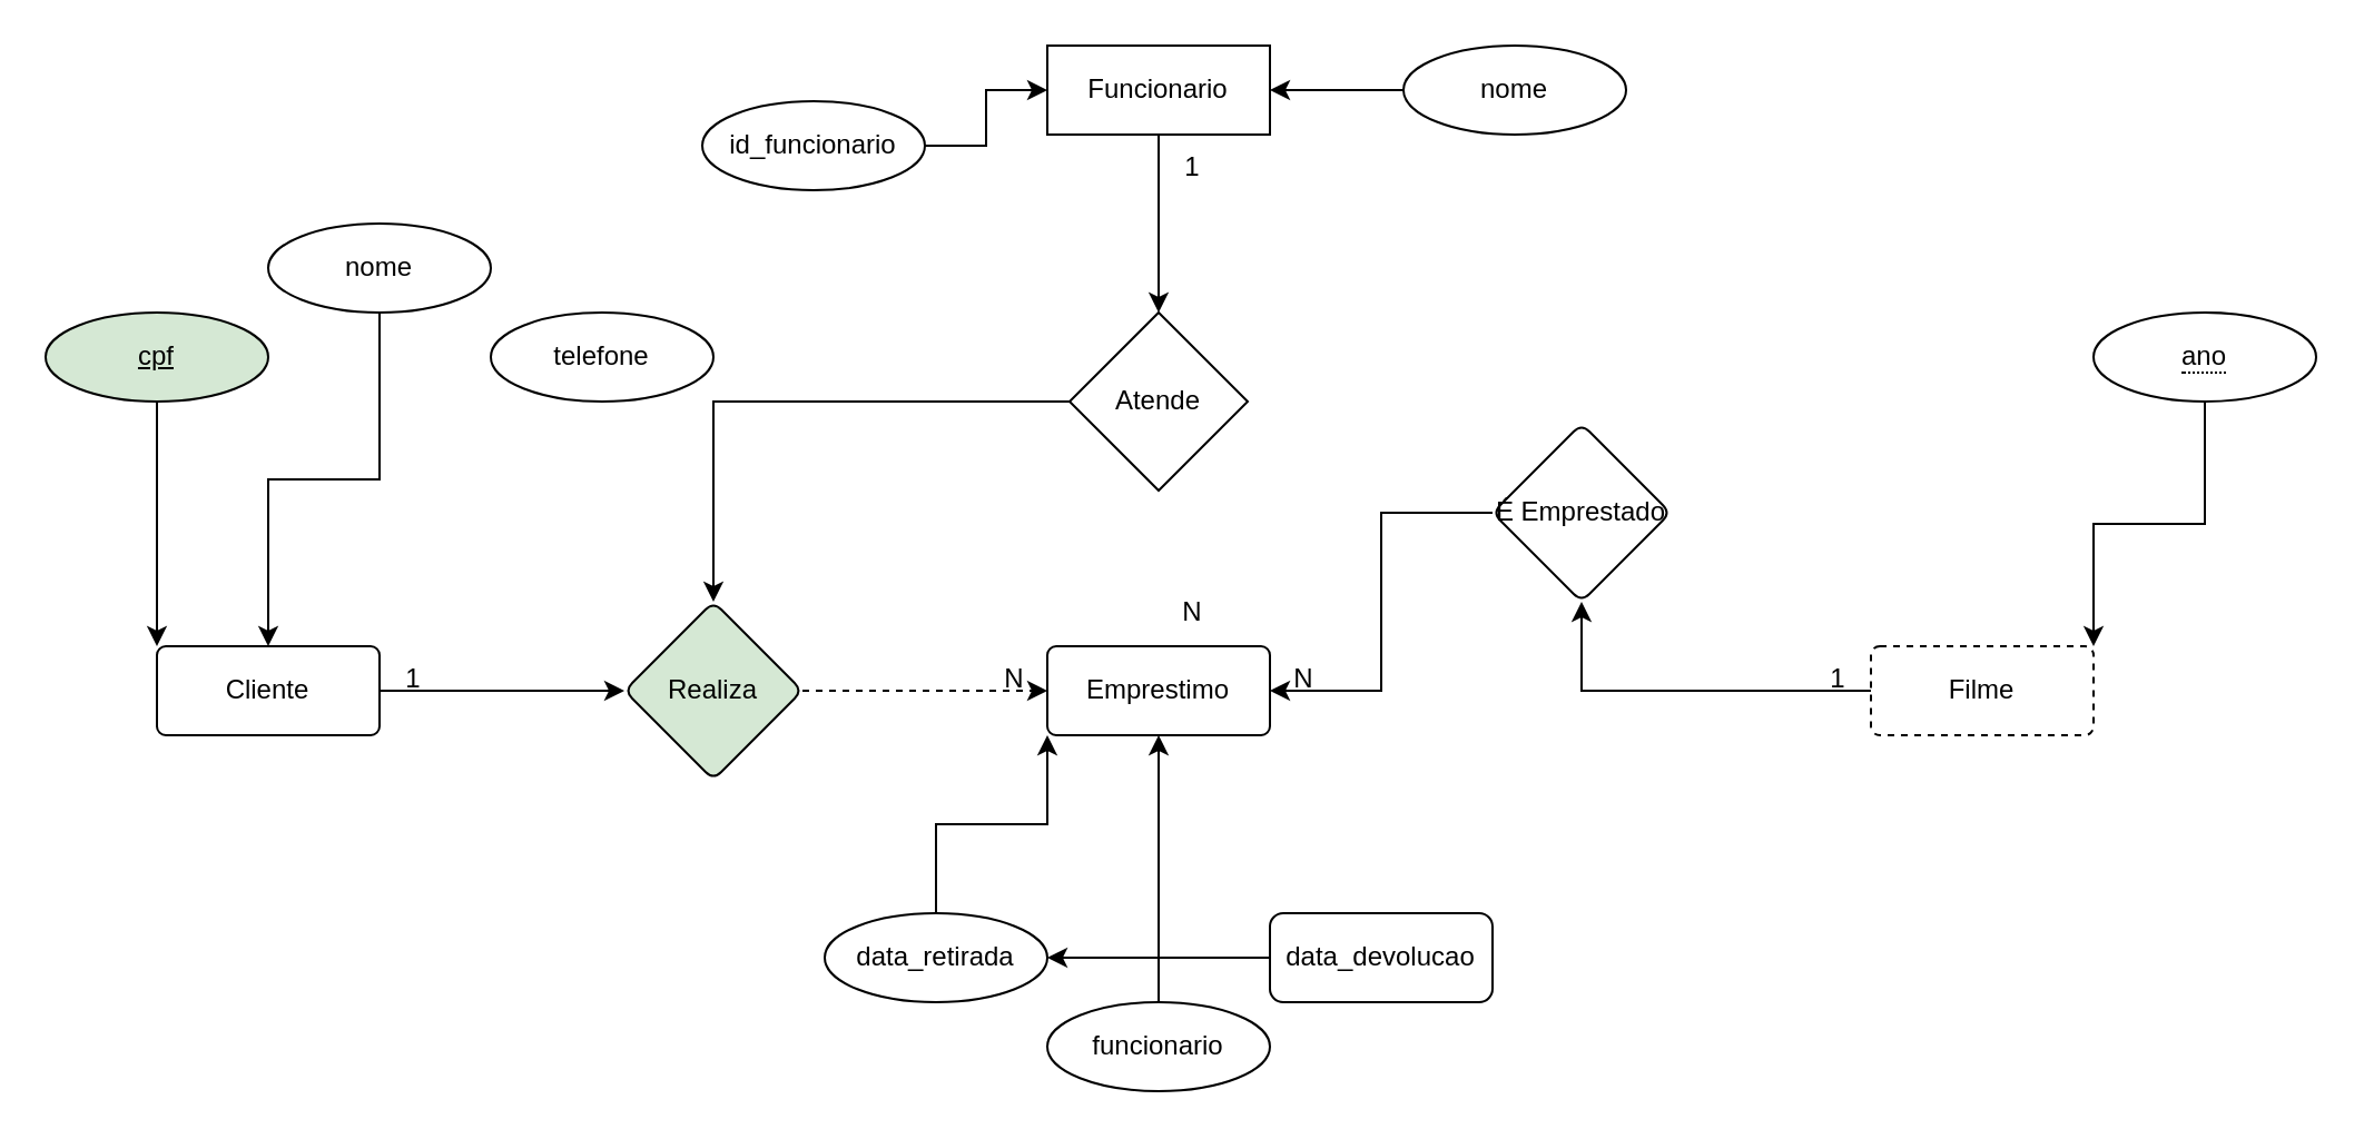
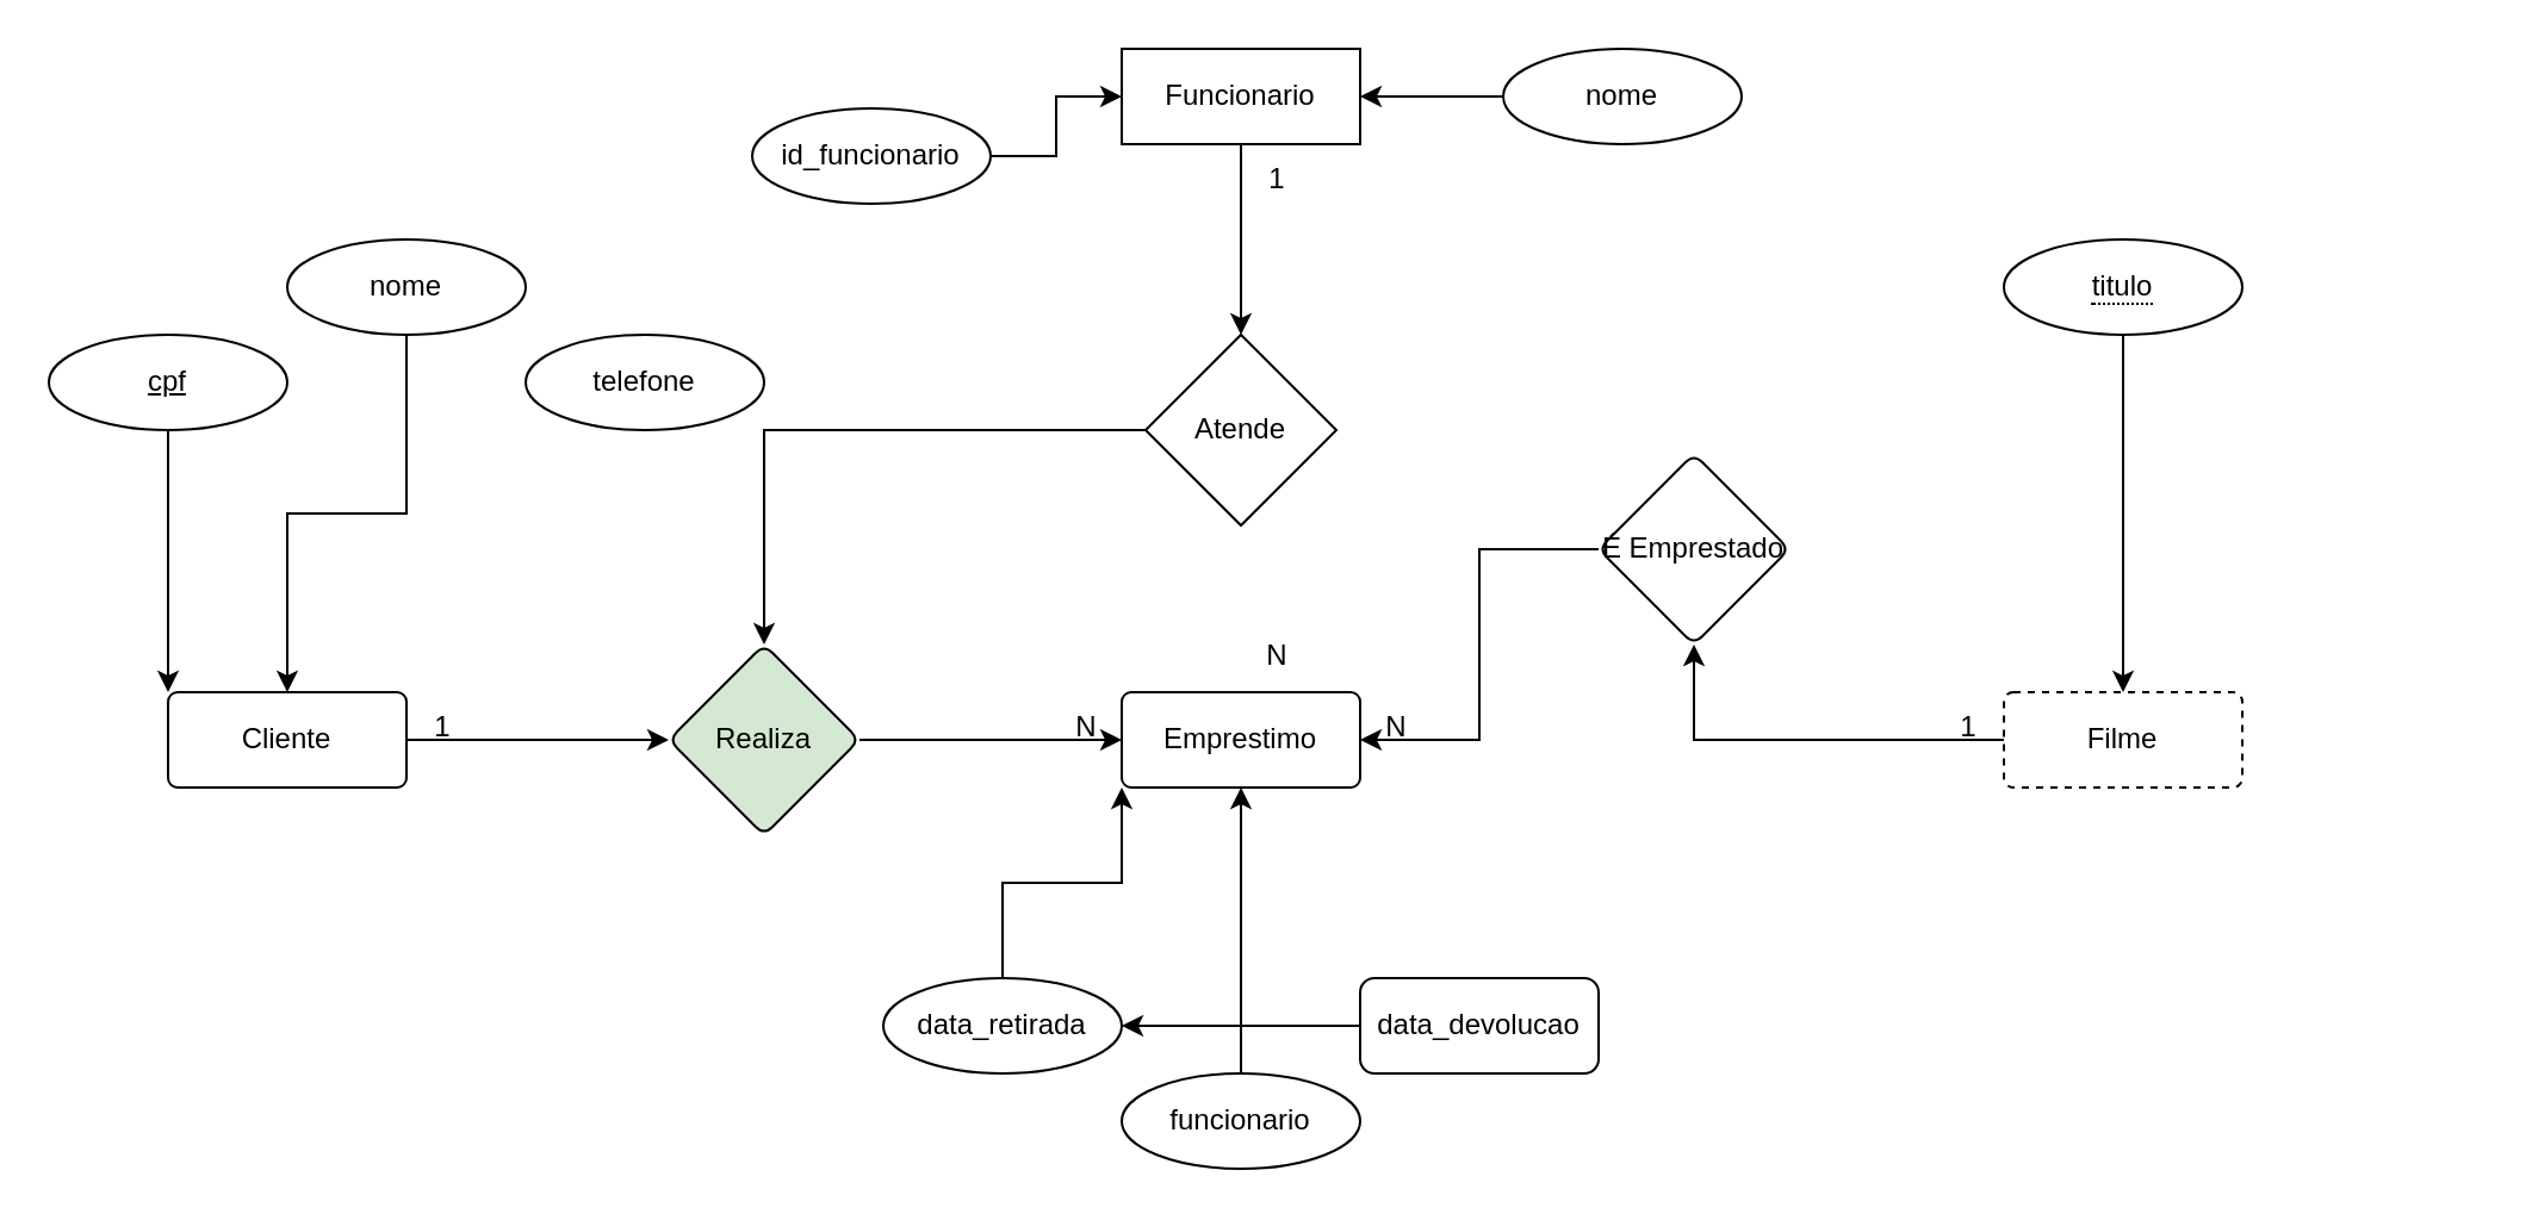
  <mxCell id="0" />
  <mxCell id="1" parent="0" />
  <mxCell id="2" style="edgeStyle=orthogonalEdgeStyle;rounded=0;orthogonalLoop=1;jettySize=auto;html=1;entryX=0;entryY=0.5;entryDx=0;entryDy=0;" edge="1" parent="1" source="3" target="31"><mxGeometry relative="1" as="geometry" /></mxCell>
  <mxCell id="3" value="Cliente" style="rounded=1;arcSize=10;whiteSpace=wrap;html=1;align=center;" vertex="1" parent="1"><mxGeometry x="70" y="290" width="100" height="40" as="geometry" /></mxCell>
  <mxCell id="4" value="" style="edgeStyle=orthogonalEdgeStyle;rounded=0;orthogonalLoop=1;jettySize=auto;html=1;" edge="1" parent="1" source="5" target="33"><mxGeometry relative="1" as="geometry" /></mxCell>
  <mxCell id="5" value="Filme" style="rounded=1;arcSize=10;whiteSpace=wrap;html=1;align=center;dashed=1;" vertex="1" parent="1"><mxGeometry x="840" y="290" width="100" height="40" as="geometry" /></mxCell>
  <mxCell id="6" value="Emprestimo" style="rounded=1;arcSize=10;whiteSpace=wrap;html=1;align=center;" vertex="1" parent="1"><mxGeometry x="470" y="290" width="100" height="40" as="geometry" /></mxCell>
  <mxCell id="7" style="edgeStyle=orthogonalEdgeStyle;rounded=0;orthogonalLoop=1;jettySize=auto;html=1;" edge="1" parent="1" source="8" target="3"><mxGeometry relative="1" as="geometry" /></mxCell>
  <mxCell id="8" value="nome" style="ellipse;whiteSpace=wrap;html=1;align=center;" vertex="1" parent="1"><mxGeometry x="120" y="100" width="100" height="40" as="geometry" /></mxCell>
  <mxCell id="9" style="edgeStyle=orthogonalEdgeStyle;rounded=0;orthogonalLoop=1;jettySize=auto;html=1;entryX=0;entryY=0;entryDx=0;entryDy=0;" edge="1" parent="1" source="10" target="3"><mxGeometry relative="1" as="geometry" /></mxCell>
- <mxCell id="10" value="cpf" style="ellipse;whiteSpace=wrap;html=1;align=center;fontStyle=4;fillColor=#d5e8d4;" vertex="1" parent="1"><mxGeometry x="20" y="140" width="100" height="40" as="geometry" /></mxCell>
+ <mxCell id="10" value="cpf" style="ellipse;whiteSpace=wrap;html=1;align=center;fontStyle=4" vertex="1" parent="1"><mxGeometry x="20" y="140" width="100" height="40" as="geometry" /></mxCell>
  <mxCell id="11" value="telefone" style="ellipse;whiteSpace=wrap;html=1;align=center;" vertex="1" parent="1"><mxGeometry x="220" y="140" width="100" height="40" as="geometry" /></mxCell>
  <mxCell id="12" value="1" style="text;html=1;align=center;verticalAlign=middle;resizable=0;points=[];autosize=1;strokeColor=none;fillColor=none;" vertex="1" parent="1"><mxGeometry x="170" y="290" width="30" height="30" as="geometry" /></mxCell>
  <mxCell id="13" value="1" style="text;html=1;align=center;verticalAlign=middle;resizable=0;points=[];autosize=1;strokeColor=none;fillColor=none;" vertex="1" parent="1"><mxGeometry x="810" y="290" width="30" height="30" as="geometry" /></mxCell>
- <mxCell id="16" style="edgeStyle=orthogonalEdgeStyle;rounded=0;orthogonalLoop=1;jettySize=auto;html=1;entryX=1;entryY=0;entryDx=0;entryDy=0;" edge="1" parent="1" source="17" target="5"><mxGeometry relative="1" as="geometry" /></mxCell>
- <mxCell id="17" value="&lt;span style=&quot;border-bottom: 1px dotted&quot;&gt;ano&lt;/span&gt;" style="ellipse;whiteSpace=wrap;html=1;align=center;" vertex="1" parent="1"><mxGeometry x="940" y="140" width="100" height="40" as="geometry" /></mxCell>
+ <mxCell id="14" style="edgeStyle=orthogonalEdgeStyle;rounded=0;orthogonalLoop=1;jettySize=auto;html=1;entryX=0.5;entryY=0;entryDx=0;entryDy=0;" edge="1" parent="1" source="15" target="5"><mxGeometry relative="1" as="geometry" /></mxCell>
+ <mxCell id="15" value="&lt;span style=&quot;border-bottom: 1px dotted&quot;&gt;titulo&lt;/span&gt;" style="ellipse;whiteSpace=wrap;html=1;align=center;" vertex="1" parent="1"><mxGeometry x="840" y="100" width="100" height="40" as="geometry" /></mxCell>
  <mxCell id="18" style="edgeStyle=orthogonalEdgeStyle;rounded=0;orthogonalLoop=1;jettySize=auto;html=1;entryX=0;entryY=1;entryDx=0;entryDy=0;" edge="1" parent="1" source="19" target="6"><mxGeometry relative="1" as="geometry" /></mxCell>
  <mxCell id="19" value="data_retirada" style="ellipse;whiteSpace=wrap;html=1;align=center;" vertex="1" parent="1"><mxGeometry x="370" y="410" width="100" height="40" as="geometry" /></mxCell>
  <mxCell id="20" style="edgeStyle=orthogonalEdgeStyle;rounded=0;orthogonalLoop=1;jettySize=auto;html=1;" edge="1" parent="1" source="21" target="19"><mxGeometry relative="1" as="geometry" /></mxCell>
  <mxCell id="21" value="data_devolucao" style="whiteSpace=wrap;html=1;align=center;rounded=1;" vertex="1" parent="1"><mxGeometry x="570" y="410" width="100" height="40" as="geometry" /></mxCell>
  <mxCell id="22" value="" style="edgeStyle=orthogonalEdgeStyle;rounded=0;orthogonalLoop=1;jettySize=auto;html=1;" edge="1" parent="1" source="23" target="37"><mxGeometry relative="1" as="geometry" /></mxCell>
  <mxCell id="23" value="Funcionario" style="whiteSpace=wrap;html=1;align=center;" vertex="1" parent="1"><mxGeometry x="470" y="20" width="100" height="40" as="geometry" /></mxCell>
  <mxCell id="24" style="edgeStyle=orthogonalEdgeStyle;rounded=0;orthogonalLoop=1;jettySize=auto;html=1;entryX=1;entryY=0.5;entryDx=0;entryDy=0;" edge="1" parent="1" source="25" target="23"><mxGeometry relative="1" as="geometry" /></mxCell>
  <mxCell id="25" value="nome" style="ellipse;whiteSpace=wrap;html=1;align=center;" vertex="1" parent="1"><mxGeometry x="630" y="20" width="100" height="40" as="geometry" /></mxCell>
  <mxCell id="26" style="edgeStyle=orthogonalEdgeStyle;rounded=0;orthogonalLoop=1;jettySize=auto;html=1;entryX=0;entryY=0.5;entryDx=0;entryDy=0;" edge="1" parent="1" source="27" target="23"><mxGeometry relative="1" as="geometry" /></mxCell>
  <mxCell id="27" value="id_funcionario" style="ellipse;whiteSpace=wrap;html=1;align=center;" vertex="1" parent="1"><mxGeometry x="315" y="45" width="100" height="40" as="geometry" /></mxCell>
  <mxCell id="28" style="edgeStyle=orthogonalEdgeStyle;rounded=0;orthogonalLoop=1;jettySize=auto;html=1;entryX=0.5;entryY=1;entryDx=0;entryDy=0;" edge="1" parent="1" source="29" target="6"><mxGeometry relative="1" as="geometry" /></mxCell>
  <mxCell id="29" value="funcionario" style="ellipse;whiteSpace=wrap;html=1;align=center;" vertex="1" parent="1"><mxGeometry x="470" y="450" width="100" height="40" as="geometry" /></mxCell>
- <mxCell id="30" style="edgeStyle=orthogonalEdgeStyle;rounded=0;orthogonalLoop=1;jettySize=auto;html=1;entryX=0;entryY=0.5;entryDx=0;entryDy=0;dashed=1;" edge="1" parent="1" source="31" target="6"><mxGeometry relative="1" as="geometry" /></mxCell>
+ <mxCell id="30" style="edgeStyle=orthogonalEdgeStyle;rounded=0;orthogonalLoop=1;jettySize=auto;html=1;entryX=0;entryY=0.5;entryDx=0;entryDy=0;" edge="1" parent="1" source="31" target="6"><mxGeometry relative="1" as="geometry" /></mxCell>
  <mxCell id="31" value="Realiza" style="rhombus;whiteSpace=wrap;html=1;rounded=1;arcSize=10;fillColor=#d5e8d4;" vertex="1" parent="1"><mxGeometry x="280" y="270" width="80" height="80" as="geometry" /></mxCell>
  <mxCell id="32" style="edgeStyle=orthogonalEdgeStyle;rounded=0;orthogonalLoop=1;jettySize=auto;html=1;entryX=1;entryY=0.5;entryDx=0;entryDy=0;" edge="1" parent="1" source="33" target="6"><mxGeometry relative="1" as="geometry" /></mxCell>
  <mxCell id="33" value="É Emprestado" style="rhombus;whiteSpace=wrap;html=1;rounded=1;arcSize=10;" vertex="1" parent="1"><mxGeometry x="670" y="190" width="80" height="80" as="geometry" /></mxCell>
  <mxCell id="34" value="N" style="text;html=1;align=center;verticalAlign=middle;resizable=0;points=[];autosize=1;strokeColor=none;fillColor=none;" vertex="1" parent="1"><mxGeometry x="570" y="290" width="30" height="30" as="geometry" /></mxCell>
  <mxCell id="35" value="N" style="text;html=1;align=center;verticalAlign=middle;resizable=0;points=[];autosize=1;strokeColor=none;fillColor=none;" vertex="1" parent="1"><mxGeometry x="440" y="290" width="30" height="30" as="geometry" /></mxCell>
  <mxCell id="36" style="edgeStyle=orthogonalEdgeStyle;rounded=0;orthogonalLoop=1;jettySize=auto;html=1;" edge="1" parent="1" source="37" target="31"><mxGeometry relative="1" as="geometry" /></mxCell>
  <mxCell id="37" value="Atende" style="rhombus;whiteSpace=wrap;html=1;" vertex="1" parent="1"><mxGeometry x="480" y="140" width="80" height="80" as="geometry" /></mxCell>
  <mxCell id="38" value="1" style="text;html=1;align=center;verticalAlign=middle;resizable=0;points=[];autosize=1;strokeColor=none;fillColor=none;" vertex="1" parent="1"><mxGeometry x="520" y="60" width="30" height="30" as="geometry" /></mxCell>
  <mxCell id="39" value="N" style="text;html=1;align=center;verticalAlign=middle;resizable=0;points=[];autosize=1;strokeColor=none;fillColor=none;" vertex="1" parent="1"><mxGeometry x="520" y="260" width="30" height="30" as="geometry" /></mxCell>
